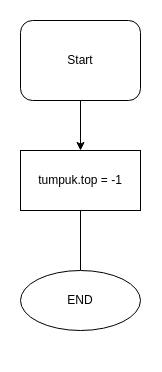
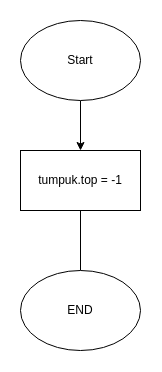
  <mxCell id="0" />
  <mxCell id="1" parent="0" />
  <mxCell id="2" value="" style="edgeStyle=orthogonalEdgeStyle;rounded=0;orthogonalLoop=1;jettySize=auto;html=1;" edge="1" parent="1" source="3" target="5"><mxGeometry relative="1" as="geometry" /></mxCell>
- <mxCell id="3" value="Start" style="whiteSpace=wrap;html=1;rounded=1;" vertex="1" parent="1"><mxGeometry x="20" y="20" width="120" height="80" as="geometry" /></mxCell>
+ <mxCell id="3" value="Start" style="ellipse;whiteSpace=wrap;html=1;" vertex="1" parent="1"><mxGeometry x="20" y="20" width="120" height="80" as="geometry" /></mxCell>
  <mxCell id="4" value="" style="edgeStyle=orthogonalEdgeStyle;rounded=0;orthogonalLoop=1;jettySize=auto;html=1;endArrow=none;" edge="1" parent="1" source="5" target="6"><mxGeometry relative="1" as="geometry" /></mxCell>
  <mxCell id="5" value="tumpuk.top = -1" style="whiteSpace=wrap;html=1;" vertex="1" parent="1"><mxGeometry x="20" y="150" width="120" height="60" as="geometry" /></mxCell>
- <mxCell id="6" value="END" style="ellipse;whiteSpace=wrap;html=1;" vertex="1" parent="1"><mxGeometry x="20" y="270" width="120" height="60" as="geometry" /></mxCell>
+ <mxCell id="6" value="END" style="ellipse;whiteSpace=wrap;html=1;" vertex="1" parent="1"><mxGeometry x="20" y="270" width="120" height="80" as="geometry" /></mxCell>
